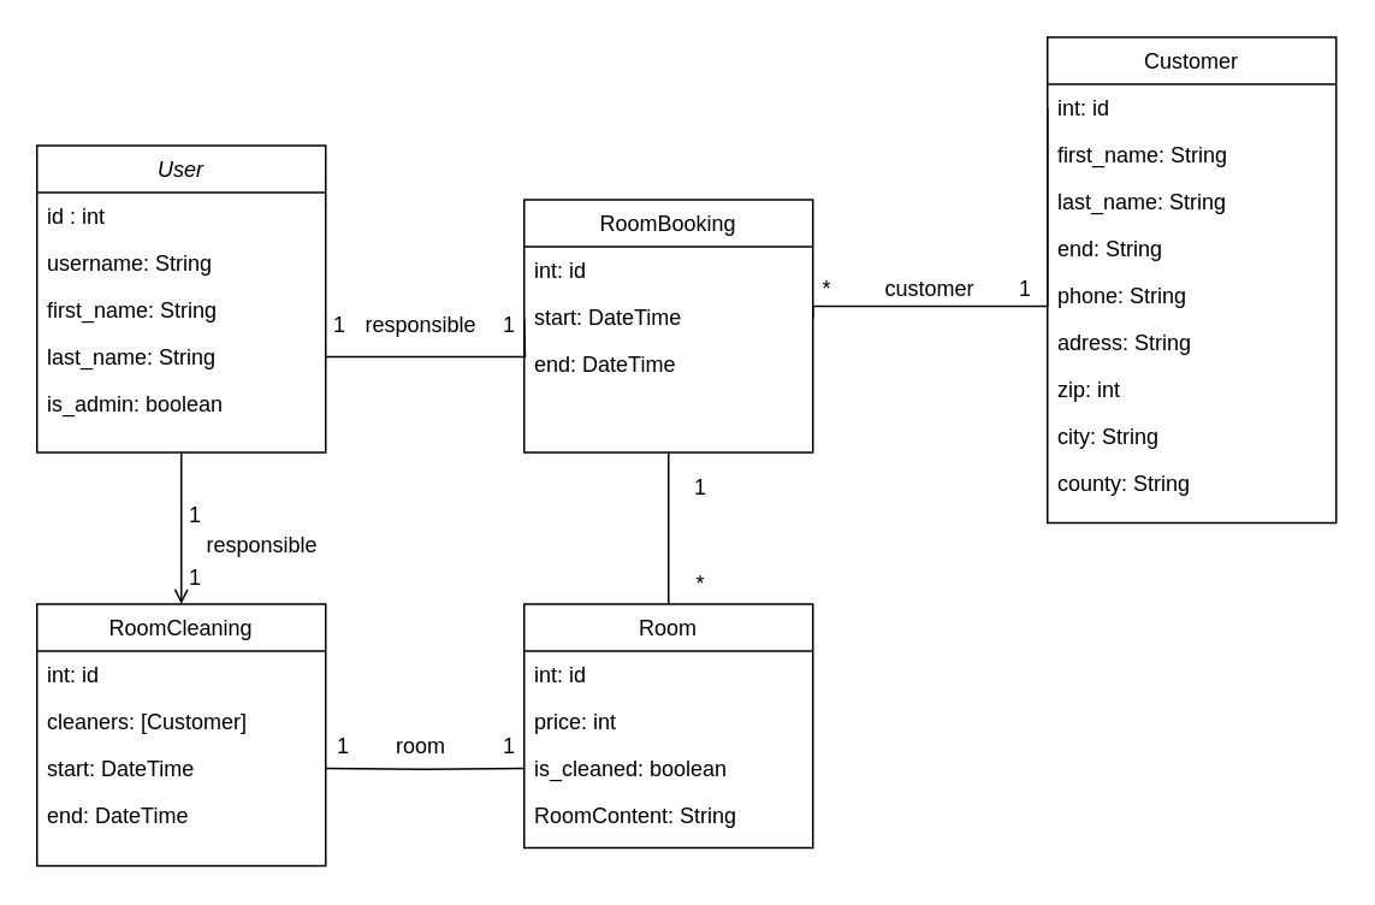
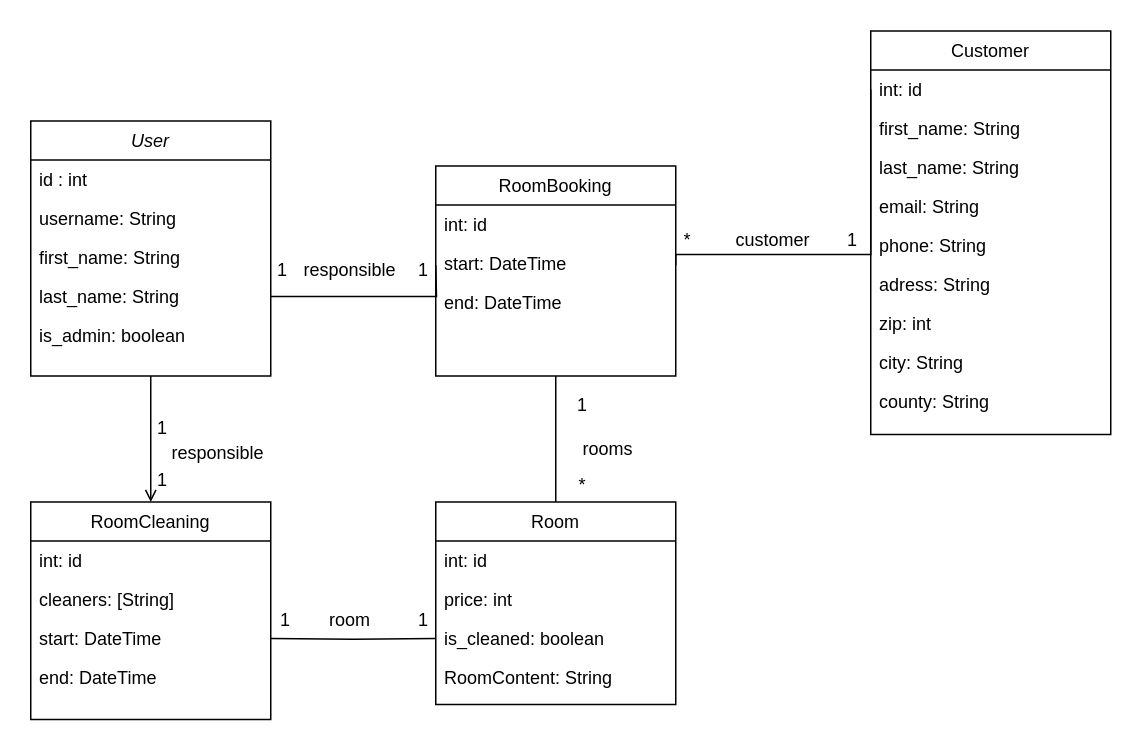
  <mxCell id="0" />
  <mxCell id="1" parent="0" />
  <mxCell id="2" style="edgeStyle=orthogonalEdgeStyle;rounded=0;orthogonalLoop=1;jettySize=auto;html=1;exitX=0.5;exitY=1;exitDx=0;exitDy=0;entryX=0.5;entryY=0;entryDx=0;entryDy=0;endArrow=open;endFill=0;" parent="1" source="3" target="29" edge="1"><mxGeometry relative="1" as="geometry" /></mxCell>
  <mxCell id="3" value="User" style="swimlane;fontStyle=2;align=center;verticalAlign=top;childLayout=stackLayout;horizontal=1;startSize=26;horizontalStack=0;resizeParent=1;resizeLast=0;collapsible=1;marginBottom=0;rounded=0;shadow=0;strokeWidth=1;" parent="1" vertex="1"><mxGeometry x="20" y="80" width="160" height="170" as="geometry"><mxRectangle x="230" y="140" width="160" height="26" as="alternateBounds" /></mxGeometry></mxCell>
  <mxCell id="4" value="id : int" style="text;align=left;verticalAlign=top;spacingLeft=4;spacingRight=4;overflow=hidden;rotatable=0;points=[[0,0.5],[1,0.5]];portConstraint=eastwest;" parent="3" vertex="1"><mxGeometry y="26" width="160" height="26" as="geometry" /></mxCell>
  <mxCell id="5" value="username: String" style="text;align=left;verticalAlign=top;spacingLeft=4;spacingRight=4;overflow=hidden;rotatable=0;points=[[0,0.5],[1,0.5]];portConstraint=eastwest;rounded=0;shadow=0;html=0;" parent="3" vertex="1"><mxGeometry y="52" width="160" height="26" as="geometry" /></mxCell>
  <mxCell id="6" value="first_name: String" style="text;align=left;verticalAlign=top;spacingLeft=4;spacingRight=4;overflow=hidden;rotatable=0;points=[[0,0.5],[1,0.5]];portConstraint=eastwest;rounded=0;shadow=0;html=0;" parent="3" vertex="1"><mxGeometry y="78" width="160" height="26" as="geometry" /></mxCell>
  <mxCell id="7" value="last_name: String" style="text;align=left;verticalAlign=top;spacingLeft=4;spacingRight=4;overflow=hidden;rotatable=0;points=[[0,0.5],[1,0.5]];portConstraint=eastwest;rounded=0;shadow=0;html=0;" parent="3" vertex="1"><mxGeometry y="104" width="160" height="26" as="geometry" /></mxCell>
  <mxCell id="8" value="is_admin: boolean" style="text;align=left;verticalAlign=top;spacingLeft=4;spacingRight=4;overflow=hidden;rotatable=0;points=[[0,0.5],[1,0.5]];portConstraint=eastwest;rounded=0;shadow=0;html=0;" parent="3" vertex="1"><mxGeometry y="130" width="160" height="26" as="geometry" /></mxCell>
  <mxCell id="9" style="edgeStyle=orthogonalEdgeStyle;rounded=0;orthogonalLoop=1;jettySize=auto;html=1;exitX=0.5;exitY=1;exitDx=0;exitDy=0;entryX=0.5;entryY=0;entryDx=0;entryDy=0;endArrow=none;endFill=0;" parent="1" source="10" target="24" edge="1"><mxGeometry relative="1" as="geometry" /></mxCell>
  <mxCell id="10" value="RoomBooking" style="swimlane;fontStyle=0;align=center;verticalAlign=top;childLayout=stackLayout;horizontal=1;startSize=26;horizontalStack=0;resizeParent=1;resizeLast=0;collapsible=1;marginBottom=0;rounded=0;shadow=0;strokeWidth=1;" parent="1" vertex="1"><mxGeometry x="290" y="110" width="160" height="140" as="geometry"><mxRectangle x="550" y="140" width="160" height="26" as="alternateBounds" /></mxGeometry></mxCell>
  <mxCell id="11" value="int: id" style="text;align=left;verticalAlign=top;spacingLeft=4;spacingRight=4;overflow=hidden;rotatable=0;points=[[0,0.5],[1,0.5]];portConstraint=eastwest;" parent="10" vertex="1"><mxGeometry y="26" width="160" height="26" as="geometry" /></mxCell>
  <mxCell id="12" value="start: DateTime" style="text;align=left;verticalAlign=top;spacingLeft=4;spacingRight=4;overflow=hidden;rotatable=0;points=[[0,0.5],[1,0.5]];portConstraint=eastwest;" parent="10" vertex="1"><mxGeometry y="52" width="160" height="26" as="geometry" /></mxCell>
  <mxCell id="13" value="end: DateTime" style="text;align=left;verticalAlign=top;spacingLeft=4;spacingRight=4;overflow=hidden;rotatable=0;points=[[0,0.5],[1,0.5]];portConstraint=eastwest;rounded=0;shadow=0;html=0;" parent="10" vertex="1"><mxGeometry y="78" width="160" height="26" as="geometry" /></mxCell>
  <mxCell id="14" value="Customer&#10;" style="swimlane;fontStyle=0;align=center;verticalAlign=top;childLayout=stackLayout;horizontal=1;startSize=26;horizontalStack=0;resizeParent=1;resizeLast=0;collapsible=1;marginBottom=0;rounded=0;shadow=0;strokeWidth=1;" parent="1" vertex="1"><mxGeometry x="580" y="20" width="160" height="269" as="geometry"><mxRectangle x="550" y="140" width="160" height="26" as="alternateBounds" /></mxGeometry></mxCell>
  <mxCell id="15" value="int: id" style="text;align=left;verticalAlign=top;spacingLeft=4;spacingRight=4;overflow=hidden;rotatable=0;points=[[0,0.5],[1,0.5]];portConstraint=eastwest;rounded=0;shadow=0;html=0;" parent="14" vertex="1"><mxGeometry y="26" width="160" height="26" as="geometry" /></mxCell>
  <mxCell id="16" value="first_name: String" style="text;align=left;verticalAlign=top;spacingLeft=4;spacingRight=4;overflow=hidden;rotatable=0;points=[[0,0.5],[1,0.5]];portConstraint=eastwest;rounded=0;shadow=0;html=0;" parent="14" vertex="1"><mxGeometry y="52" width="160" height="26" as="geometry" /></mxCell>
  <mxCell id="17" value="last_name: String" style="text;align=left;verticalAlign=top;spacingLeft=4;spacingRight=4;overflow=hidden;rotatable=0;points=[[0,0.5],[1,0.5]];portConstraint=eastwest;rounded=0;shadow=0;html=0;" parent="14" vertex="1"><mxGeometry y="78" width="160" height="26" as="geometry" /></mxCell>
- <mxCell id="18" value="end: String" style="text;align=left;verticalAlign=top;spacingLeft=4;spacingRight=4;overflow=hidden;rotatable=0;points=[[0,0.5],[1,0.5]];portConstraint=eastwest;rounded=0;shadow=0;html=0;" parent="14" vertex="1"><mxGeometry y="104" width="160" height="26" as="geometry" /></mxCell>
+ <mxCell id="18" value="email: String" style="text;align=left;verticalAlign=top;spacingLeft=4;spacingRight=4;overflow=hidden;rotatable=0;points=[[0,0.5],[1,0.5]];portConstraint=eastwest;rounded=0;shadow=0;html=0;" parent="14" vertex="1"><mxGeometry y="104" width="160" height="26" as="geometry" /></mxCell>
  <mxCell id="19" value="phone: String" style="text;align=left;verticalAlign=top;spacingLeft=4;spacingRight=4;overflow=hidden;rotatable=0;points=[[0,0.5],[1,0.5]];portConstraint=eastwest;rounded=0;shadow=0;html=0;" parent="14" vertex="1"><mxGeometry y="130" width="160" height="26" as="geometry" /></mxCell>
  <mxCell id="20" value="adress: String" style="text;align=left;verticalAlign=top;spacingLeft=4;spacingRight=4;overflow=hidden;rotatable=0;points=[[0,0.5],[1,0.5]];portConstraint=eastwest;rounded=0;shadow=0;html=0;" parent="14" vertex="1"><mxGeometry y="156" width="160" height="26" as="geometry" /></mxCell>
  <mxCell id="21" value="zip: int" style="text;align=left;verticalAlign=top;spacingLeft=4;spacingRight=4;overflow=hidden;rotatable=0;points=[[0,0.5],[1,0.5]];portConstraint=eastwest;rounded=0;shadow=0;html=0;" parent="14" vertex="1"><mxGeometry y="182" width="160" height="26" as="geometry" /></mxCell>
  <mxCell id="22" value="city: String" style="text;align=left;verticalAlign=top;spacingLeft=4;spacingRight=4;overflow=hidden;rotatable=0;points=[[0,0.5],[1,0.5]];portConstraint=eastwest;rounded=0;shadow=0;html=0;" parent="14" vertex="1"><mxGeometry y="208" width="160" height="26" as="geometry" /></mxCell>
  <mxCell id="23" value="county: String" style="text;align=left;verticalAlign=top;spacingLeft=4;spacingRight=4;overflow=hidden;rotatable=0;points=[[0,0.5],[1,0.5]];portConstraint=eastwest;rounded=0;shadow=0;html=0;" parent="14" vertex="1"><mxGeometry y="234" width="160" height="26" as="geometry" /></mxCell>
  <mxCell id="24" value="Room" style="swimlane;fontStyle=0;align=center;verticalAlign=top;childLayout=stackLayout;horizontal=1;startSize=26;horizontalStack=0;resizeParent=1;resizeLast=0;collapsible=1;marginBottom=0;rounded=0;shadow=0;strokeWidth=1;" parent="1" vertex="1"><mxGeometry x="290" y="334" width="160" height="135" as="geometry"><mxRectangle x="550" y="140" width="160" height="26" as="alternateBounds" /></mxGeometry></mxCell>
  <mxCell id="25" value="int: id" style="text;align=left;verticalAlign=top;spacingLeft=4;spacingRight=4;overflow=hidden;rotatable=0;points=[[0,0.5],[1,0.5]];portConstraint=eastwest;" parent="24" vertex="1"><mxGeometry y="26" width="160" height="26" as="geometry" /></mxCell>
  <mxCell id="26" value="price: int" style="text;align=left;verticalAlign=top;spacingLeft=4;spacingRight=4;overflow=hidden;rotatable=0;points=[[0,0.5],[1,0.5]];portConstraint=eastwest;rounded=0;shadow=0;html=0;" parent="24" vertex="1"><mxGeometry y="52" width="160" height="26" as="geometry" /></mxCell>
  <mxCell id="27" value="is_cleaned: boolean" style="text;align=left;verticalAlign=top;spacingLeft=4;spacingRight=4;overflow=hidden;rotatable=0;points=[[0,0.5],[1,0.5]];portConstraint=eastwest;rounded=0;shadow=0;html=0;" parent="24" vertex="1"><mxGeometry y="78" width="160" height="26" as="geometry" /></mxCell>
  <mxCell id="28" value="RoomContent: String" style="text;align=left;verticalAlign=top;spacingLeft=4;spacingRight=4;overflow=hidden;rotatable=0;points=[[0,0.5],[1,0.5]];portConstraint=eastwest;rounded=0;shadow=0;html=0;" parent="24" vertex="1"><mxGeometry y="104" width="160" height="26" as="geometry" /></mxCell>
  <mxCell id="29" value="RoomCleaning" style="swimlane;fontStyle=0;align=center;verticalAlign=top;childLayout=stackLayout;horizontal=1;startSize=26;horizontalStack=0;resizeParent=1;resizeLast=0;collapsible=1;marginBottom=0;rounded=0;shadow=0;strokeWidth=1;" parent="1" vertex="1"><mxGeometry x="20" y="334" width="160" height="145" as="geometry"><mxRectangle x="550" y="140" width="160" height="26" as="alternateBounds" /></mxGeometry></mxCell>
  <mxCell id="30" value="int: id" style="text;align=left;verticalAlign=top;spacingLeft=4;spacingRight=4;overflow=hidden;rotatable=0;points=[[0,0.5],[1,0.5]];portConstraint=eastwest;" parent="29" vertex="1"><mxGeometry y="26" width="160" height="26" as="geometry" /></mxCell>
- <mxCell id="31" value="cleaners: [Customer]" style="text;align=left;verticalAlign=top;spacingLeft=4;spacingRight=4;overflow=hidden;rotatable=0;points=[[0,0.5],[1,0.5]];portConstraint=eastwest;rounded=0;shadow=0;html=0;" parent="29" vertex="1"><mxGeometry y="52" width="160" height="26" as="geometry" /></mxCell>
+ <mxCell id="31" value="cleaners: [String]" style="text;align=left;verticalAlign=top;spacingLeft=4;spacingRight=4;overflow=hidden;rotatable=0;points=[[0,0.5],[1,0.5]];portConstraint=eastwest;rounded=0;shadow=0;html=0;" parent="29" vertex="1"><mxGeometry y="52" width="160" height="26" as="geometry" /></mxCell>
  <mxCell id="32" value="start: DateTime" style="text;align=left;verticalAlign=top;spacingLeft=4;spacingRight=4;overflow=hidden;rotatable=0;points=[[0,0.5],[1,0.5]];portConstraint=eastwest;" parent="29" vertex="1"><mxGeometry y="78" width="160" height="26" as="geometry" /></mxCell>
  <mxCell id="33" value="end: DateTime" style="text;align=left;verticalAlign=top;spacingLeft=4;spacingRight=4;overflow=hidden;rotatable=0;points=[[0,0.5],[1,0.5]];portConstraint=eastwest;rounded=0;shadow=0;html=0;" parent="29" vertex="1"><mxGeometry y="104" width="160" height="26" as="geometry" /></mxCell>
  <mxCell id="34" style="edgeStyle=orthogonalEdgeStyle;rounded=0;orthogonalLoop=1;jettySize=auto;html=1;exitX=1;exitY=0.5;exitDx=0;exitDy=0;entryX=0;entryY=0.5;entryDx=0;entryDy=0;endArrow=none;endFill=0;" parent="1" source="7" edge="1"><mxGeometry relative="1" as="geometry"><mxPoint x="290" y="176" as="targetPoint" /></mxGeometry></mxCell>
  <mxCell id="35" value="1" style="text;html=1;strokeColor=none;fillColor=none;align=center;verticalAlign=middle;whiteSpace=wrap;rounded=0;" parent="1" vertex="1"><mxGeometry x="180" y="169" width="16" height="22" as="geometry" /></mxCell>
  <mxCell id="36" value="1" style="text;html=1;strokeColor=none;fillColor=none;align=center;verticalAlign=middle;whiteSpace=wrap;rounded=0;" parent="1" vertex="1"><mxGeometry x="274" y="169" width="16" height="22" as="geometry" /></mxCell>
  <mxCell id="37" style="edgeStyle=orthogonalEdgeStyle;rounded=0;orthogonalLoop=1;jettySize=auto;html=1;exitX=1;exitY=0.5;exitDx=0;exitDy=0;entryX=0;entryY=0.5;entryDx=0;entryDy=0;endArrow=none;endFill=0;" parent="1" target="15" edge="1"><mxGeometry relative="1" as="geometry"><mxPoint x="450" y="176" as="sourcePoint" /><Array as="points"><mxPoint x="450" y="169" /><mxPoint x="580" y="169" /></Array></mxGeometry></mxCell>
  <mxCell id="38" value="*" style="text;html=1;strokeColor=none;fillColor=none;align=center;verticalAlign=middle;whiteSpace=wrap;rounded=0;" parent="1" vertex="1"><mxGeometry x="450" y="149" width="16" height="22" as="geometry" /></mxCell>
  <mxCell id="39" value="1" style="text;html=1;strokeColor=none;fillColor=none;align=center;verticalAlign=middle;whiteSpace=wrap;rounded=0;" parent="1" vertex="1"><mxGeometry x="560" y="149" width="16" height="22" as="geometry" /></mxCell>
  <mxCell id="40" value="responsible" style="text;html=1;strokeColor=none;fillColor=none;align=center;verticalAlign=middle;whiteSpace=wrap;rounded=0;" parent="1" vertex="1"><mxGeometry x="198" y="169.5" width="70" height="21" as="geometry" /></mxCell>
  <mxCell id="41" value="customer" style="text;html=1;strokeColor=none;fillColor=none;align=center;verticalAlign=middle;whiteSpace=wrap;rounded=0;" parent="1" vertex="1"><mxGeometry x="480" y="149" width="70" height="21" as="geometry" /></mxCell>
+ <mxCell id="42" value="rooms" style="text;html=1;strokeColor=none;fillColor=none;align=center;verticalAlign=middle;whiteSpace=wrap;rounded=0;" parent="1" vertex="1"><mxGeometry x="370" y="288" width="70" height="21" as="geometry" /></mxCell>
  <mxCell id="43" value="1" style="text;html=1;strokeColor=none;fillColor=none;align=center;verticalAlign=middle;whiteSpace=wrap;rounded=0;" parent="1" vertex="1"><mxGeometry x="380" y="259" width="16" height="22" as="geometry" /></mxCell>
  <mxCell id="44" value="*" style="text;html=1;strokeColor=none;fillColor=none;align=center;verticalAlign=middle;whiteSpace=wrap;rounded=0;" parent="1" vertex="1"><mxGeometry x="380" y="312" width="16" height="22" as="geometry" /></mxCell>
  <mxCell id="45" style="edgeStyle=orthogonalEdgeStyle;rounded=0;orthogonalLoop=1;jettySize=auto;html=1;exitX=0;exitY=0.5;exitDx=0;exitDy=0;entryX=1;entryY=0.5;entryDx=0;entryDy=0;endArrow=none;endFill=0;" parent="1" target="32" edge="1"><mxGeometry relative="1" as="geometry"><mxPoint x="290" y="425" as="sourcePoint" /></mxGeometry></mxCell>
  <mxCell id="46" value="1" style="text;html=1;strokeColor=none;fillColor=none;align=center;verticalAlign=middle;whiteSpace=wrap;rounded=0;" parent="1" vertex="1"><mxGeometry x="182" y="402" width="16" height="22" as="geometry" /></mxCell>
  <mxCell id="47" value="1" style="text;html=1;strokeColor=none;fillColor=none;align=center;verticalAlign=middle;whiteSpace=wrap;rounded=0;" parent="1" vertex="1"><mxGeometry x="274" y="402" width="16" height="22" as="geometry" /></mxCell>
  <mxCell id="48" value="room" style="text;html=1;strokeColor=none;fillColor=none;align=center;verticalAlign=middle;whiteSpace=wrap;rounded=0;" parent="1" vertex="1"><mxGeometry x="198" y="402" width="70" height="21" as="geometry" /></mxCell>
  <mxCell id="49" value="responsible" style="text;html=1;strokeColor=none;fillColor=none;align=center;verticalAlign=middle;whiteSpace=wrap;rounded=0;" parent="1" vertex="1"><mxGeometry x="110" y="291" width="70" height="21" as="geometry" /></mxCell>
  <mxCell id="50" value="1" style="text;html=1;strokeColor=none;fillColor=none;align=center;verticalAlign=middle;whiteSpace=wrap;rounded=0;" parent="1" vertex="1"><mxGeometry x="100" y="274" width="16" height="22" as="geometry" /></mxCell>
  <mxCell id="51" value="1" style="text;html=1;strokeColor=none;fillColor=none;align=center;verticalAlign=middle;whiteSpace=wrap;rounded=0;" parent="1" vertex="1"><mxGeometry x="100" y="309" width="16" height="22" as="geometry" /></mxCell>
